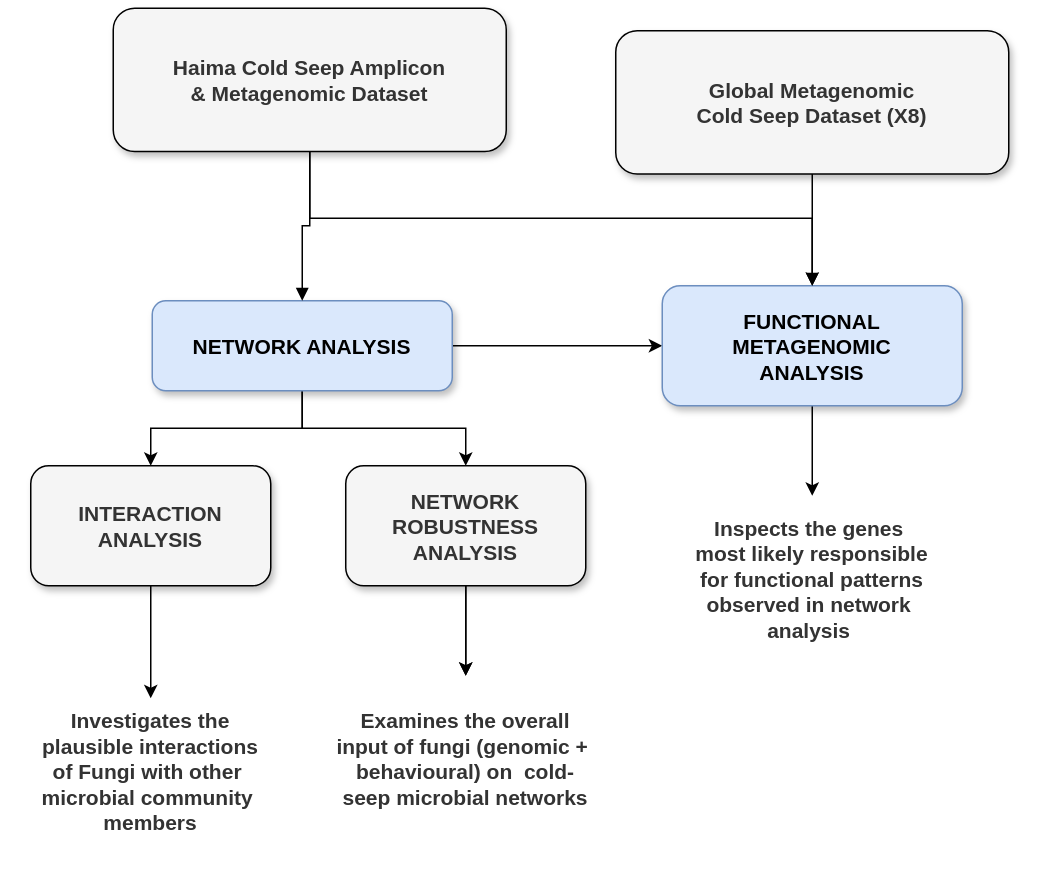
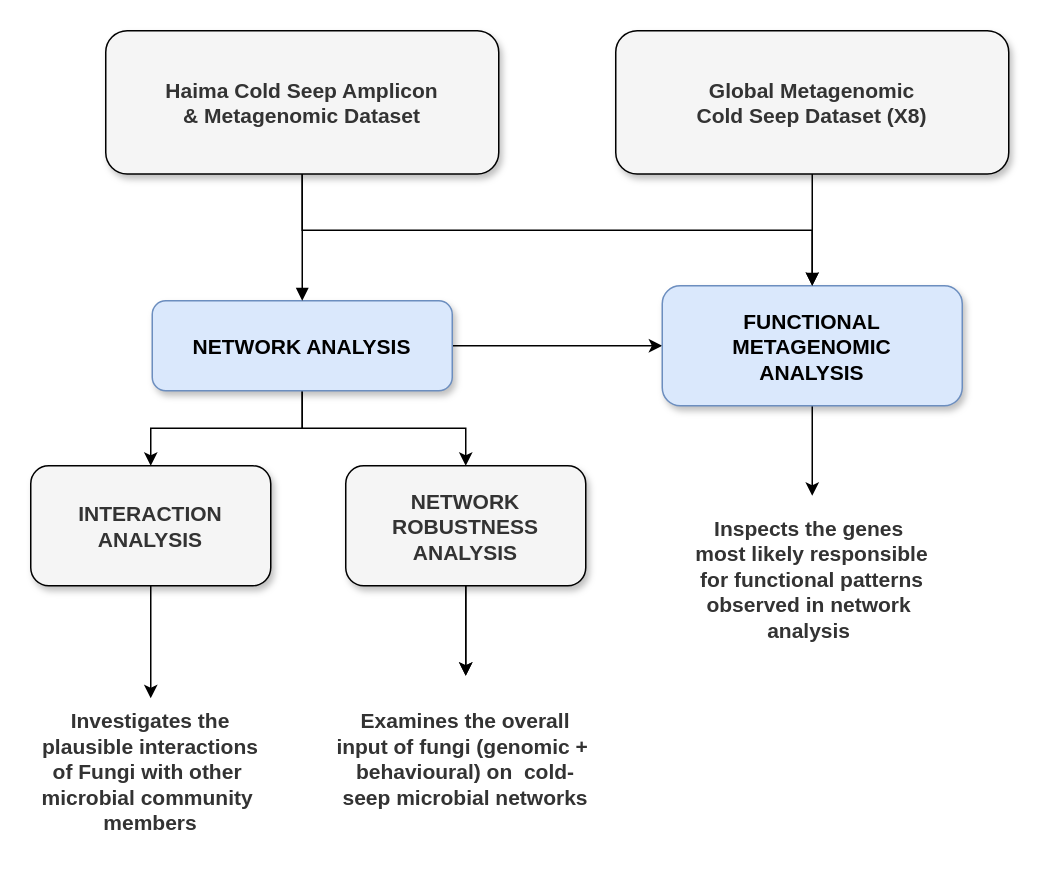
  <mxCell id="0" />
  <mxCell id="1" parent="0" />
- <mxCell id="2" value="Haima Cold Seep Amplicon &#10;&amp; Metagenomic Dataset" style="rounded=1;shadow=1;fontStyle=1;fontSize=14;fillColor=#f5f5f5;fontColor=#333333;strokeColor=#000000;strokeWidth=1;" parent="1" vertex="1"><mxGeometry x="75" y="5" width="262" height="95.5" as="geometry" /></mxCell>
+ <mxCell id="2" value="Haima Cold Seep Amplicon &#10;&amp; Metagenomic Dataset" style="rounded=1;shadow=1;fontStyle=1;fontSize=14;fillColor=#f5f5f5;fontColor=#333333;strokeColor=#000000;strokeWidth=1;" parent="1" vertex="1"><mxGeometry x="70" y="20" width="262" height="95.5" as="geometry" /></mxCell>
  <mxCell id="3" style="edgeStyle=orthogonalEdgeStyle;rounded=0;orthogonalLoop=1;jettySize=auto;html=1;entryX=0.5;entryY=0;entryDx=0;entryDy=0;strokeColor=#000000;strokeWidth=1;" edge="1" parent="1" source="6" target="17"><mxGeometry relative="1" as="geometry" /></mxCell>
  <mxCell id="4" style="edgeStyle=orthogonalEdgeStyle;rounded=0;orthogonalLoop=1;jettySize=auto;html=1;entryX=0.5;entryY=0;entryDx=0;entryDy=0;strokeColor=#000000;strokeWidth=1;" edge="1" parent="1" source="6" target="14"><mxGeometry relative="1" as="geometry" /></mxCell>
  <mxCell id="5" style="edgeStyle=orthogonalEdgeStyle;rounded=0;orthogonalLoop=1;jettySize=auto;html=1;entryX=0;entryY=0.5;entryDx=0;entryDy=0;strokeColor=#000000;strokeWidth=1;startArrow=none;startFill=0;" edge="1" parent="1" source="6" target="8"><mxGeometry relative="1" as="geometry" /></mxCell>
  <mxCell id="6" value="NETWORK ANALYSIS" style="rounded=1;shadow=1;fontStyle=1;fontSize=14;fillColor=#dae8fc;strokeColor=#6c8ebf;strokeWidth=1;" parent="1" vertex="1"><mxGeometry x="101" y="200" width="200" height="60" as="geometry" /></mxCell>
  <mxCell id="7" style="edgeStyle=orthogonalEdgeStyle;rounded=0;orthogonalLoop=1;jettySize=auto;html=1;strokeColor=#000000;strokeWidth=1;startArrow=none;startFill=0;" edge="1" parent="1" source="8" target="20"><mxGeometry relative="1" as="geometry" /></mxCell>
  <mxCell id="8" value="FUNCTIONAL &#10;METAGENOMIC &#10;ANALYSIS" style="rounded=1;shadow=1;fontStyle=1;fontSize=14;fillColor=#dae8fc;strokeColor=#6c8ebf;strokeWidth=1;" parent="1" vertex="1"><mxGeometry x="441" y="190" width="200" height="80" as="geometry" /></mxCell>
  <mxCell id="9" value="" style="edgeStyle=elbowEdgeStyle;elbow=vertical;strokeWidth=1;endArrow=block;endFill=1;fontStyle=1;fillColor=#f5f5f5;strokeColor=#000000;rounded=0;" parent="1" source="2" target="6" edge="1"><mxGeometry x="22" y="165.5" width="100" height="100" as="geometry"><mxPoint x="-528" y="-24.5" as="sourcePoint" /><mxPoint x="-428" y="-124.5" as="targetPoint" /></mxGeometry></mxCell>
  <mxCell id="10" value="" style="edgeStyle=elbowEdgeStyle;elbow=vertical;strokeWidth=1;endArrow=block;endFill=1;fontStyle=1;fillColor=#f5f5f5;strokeColor=#000000;rounded=0;" parent="1" source="2" target="8" edge="1"><mxGeometry x="22" y="165.5" width="100" height="100" as="geometry"><mxPoint x="-528" y="-24.5" as="sourcePoint" /><mxPoint x="-428" y="-124.5" as="targetPoint" /></mxGeometry></mxCell>
  <mxCell id="11" style="edgeStyle=orthogonalEdgeStyle;rounded=0;orthogonalLoop=1;jettySize=auto;html=1;entryX=0.5;entryY=0;entryDx=0;entryDy=0;strokeColor=#000000;strokeWidth=1;" edge="1" parent="1" source="12" target="8"><mxGeometry relative="1" as="geometry" /></mxCell>
  <mxCell id="12" value="Global Metagenomic &#10;Cold Seep Dataset (X8)" style="rounded=1;shadow=1;fontStyle=1;fontSize=14;fillColor=#f5f5f5;fontColor=#333333;strokeColor=#000000;strokeWidth=1;" vertex="1" parent="1"><mxGeometry x="410" y="20" width="262" height="95.5" as="geometry" /></mxCell>
  <mxCell id="13" style="edgeStyle=orthogonalEdgeStyle;rounded=0;orthogonalLoop=1;jettySize=auto;html=1;entryX=0.5;entryY=0;entryDx=0;entryDy=0;strokeColor=#000000;strokeWidth=1;" edge="1" parent="1" source="14" target="18"><mxGeometry relative="1" as="geometry" /></mxCell>
  <mxCell id="14" value="INTERACTION &#10;ANALYSIS" style="rounded=1;shadow=1;fontStyle=1;fontSize=14;fillColor=#f5f5f5;fontColor=#333333;strokeColor=#000000;strokeWidth=1;" vertex="1" parent="1"><mxGeometry x="20" y="310" width="160" height="80" as="geometry" /></mxCell>
  <mxCell id="15" style="edgeStyle=orthogonalEdgeStyle;rounded=0;orthogonalLoop=1;jettySize=auto;html=1;entryX=0.5;entryY=0;entryDx=0;entryDy=0;strokeColor=#000000;strokeWidth=1;" edge="1" parent="1" source="17" target="19"><mxGeometry relative="1" as="geometry" /></mxCell>
  <mxCell id="16" value="" style="edgeStyle=orthogonalEdgeStyle;rounded=0;orthogonalLoop=1;jettySize=auto;html=1;strokeColor=#000000;strokeWidth=1;" edge="1" parent="1" source="17" target="19"><mxGeometry relative="1" as="geometry" /></mxCell>
  <mxCell id="17" value="NETWORK &#10;ROBUSTNESS&#10;ANALYSIS" style="rounded=1;shadow=1;fontStyle=1;fontSize=14;fillColor=#f5f5f5;fontColor=#333333;strokeColor=#000000;strokeWidth=1;" vertex="1" parent="1"><mxGeometry x="230" y="310" width="160" height="80" as="geometry" /></mxCell>
  <mxCell id="18" value="&#10;Investigates the&#10;plausible interactions&#10;of Fungi with other &#10;microbial community &#10;members" style="rounded=0;shadow=0;fontStyle=1;fontSize=14;fillColor=none;fontColor=#333333;strokeColor=none;strokeWidth=1;" vertex="1" parent="1"><mxGeometry x="20" y="465" width="160" height="80" as="geometry" /></mxCell>
  <mxCell id="19" value="Examines the overall&#10;input of fungi (genomic + &#10;behavioural) on  cold-&#10;seep microbial networks" style="rounded=1;shadow=1;fontStyle=1;fontSize=14;fillColor=none;fontColor=#333333;strokeColor=none;strokeWidth=1;" vertex="1" parent="1"><mxGeometry x="230" y="450" width="160" height="110" as="geometry" /></mxCell>
  <mxCell id="20" value="Inspects the genes &#10;most likely responsible&#10;for functional patterns&#10;observed in network &#10;analysis " style="rounded=1;shadow=1;fontStyle=1;fontSize=14;fillColor=none;fontColor=#333333;strokeColor=none;strokeWidth=1;" vertex="1" parent="1"><mxGeometry x="461" y="330" width="160" height="110" as="geometry" /></mxCell>
